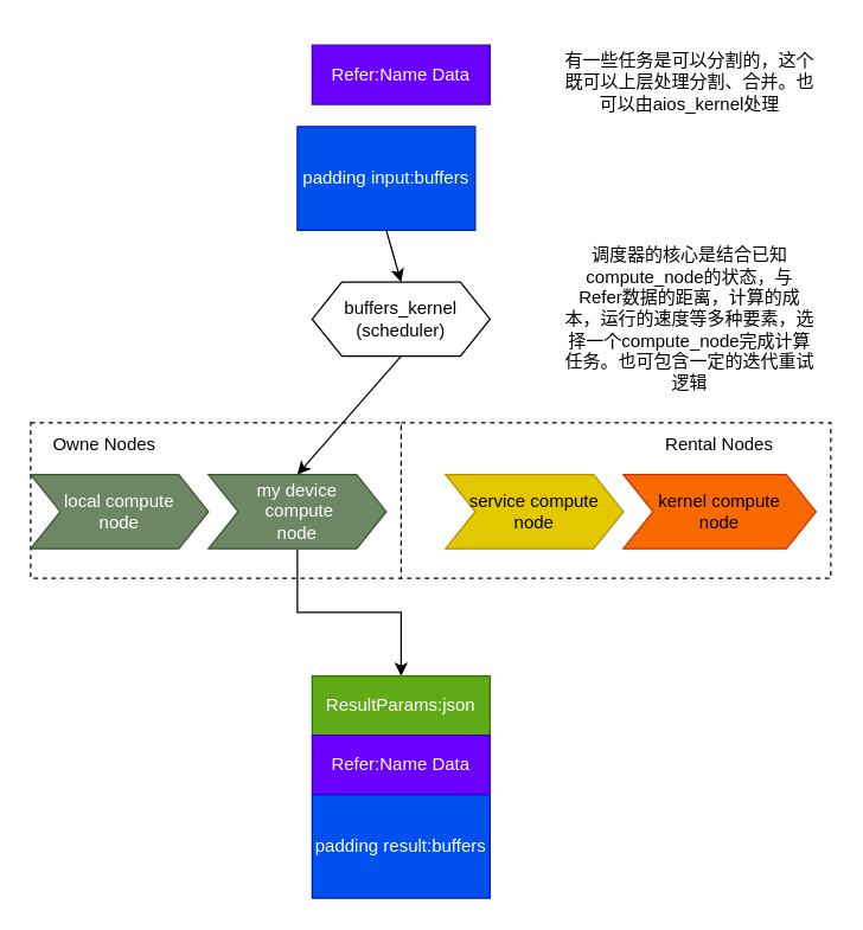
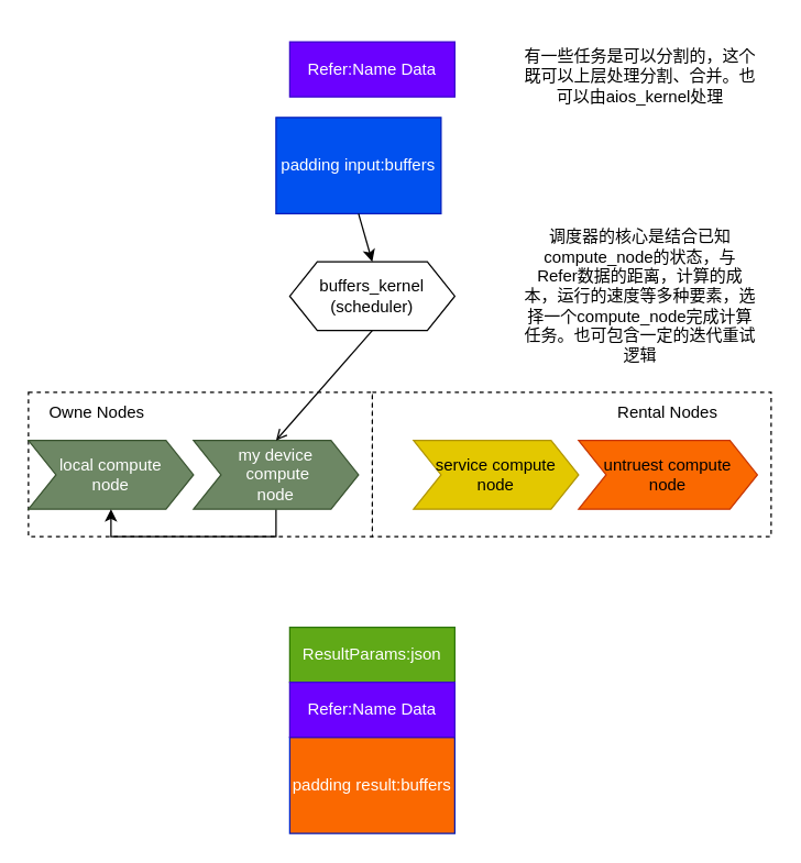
  <mxCell id="0" />
  <mxCell id="1" parent="0" />
  <mxCell id="2" value="" style="rounded=0;whiteSpace=wrap;html=1;dashed=1;" vertex="1" parent="1"><mxGeometry x="270" y="285" width="290" height="105" as="geometry" /></mxCell>
  <mxCell id="3" value="" style="rounded=0;whiteSpace=wrap;html=1;dashed=1;" vertex="1" parent="1"><mxGeometry x="20" y="285" width="250" height="105" as="geometry" /></mxCell>
  <mxCell id="4" value="local compute &lt;br&gt;node" style="shape=step;perimeter=stepPerimeter;whiteSpace=wrap;html=1;fixedSize=1;fillColor=#6d8764;fontColor=#ffffff;strokeColor=#3A5431;" vertex="1" parent="1"><mxGeometry x="20" y="320" width="120" height="50" as="geometry" /></mxCell>
- <mxCell id="5" style="edgeStyle=orthogonalEdgeStyle;rounded=0;orthogonalLoop=1;jettySize=auto;html=1;exitX=0.5;exitY=1;exitDx=0;exitDy=0;entryX=0.5;entryY=0;entryDx=0;entryDy=0;" edge="1" parent="1" source="6" target="16"><mxGeometry relative="1" as="geometry" /></mxCell>
+ <mxCell id="5" style="edgeStyle=orthogonalEdgeStyle;rounded=0;orthogonalLoop=1;jettySize=auto;html=1;exitX=0.5;exitY=1;exitDx=0;exitDy=0;" edge="1" parent="1" source="6" target="4"><mxGeometry relative="1" as="geometry" /></mxCell>
  <mxCell id="6" value="my device&lt;br&gt;&amp;nbsp;compute &lt;br&gt;node" style="shape=step;perimeter=stepPerimeter;whiteSpace=wrap;html=1;fixedSize=1;fillColor=#6d8764;fontColor=#ffffff;strokeColor=#3A5431;" vertex="1" parent="1"><mxGeometry x="140" y="320" width="120" height="50" as="geometry" /></mxCell>
  <mxCell id="7" value="service compute&lt;br&gt;node" style="shape=step;perimeter=stepPerimeter;whiteSpace=wrap;html=1;fixedSize=1;fillColor=#e3c800;fontColor=#000000;strokeColor=#B09500;" vertex="1" parent="1"><mxGeometry x="300" y="320" width="120" height="50" as="geometry" /></mxCell>
- <mxCell id="8" value="kernel compute&lt;br&gt;node" style="shape=step;perimeter=stepPerimeter;whiteSpace=wrap;html=1;fixedSize=1;fillColor=#fa6800;fontColor=#000000;strokeColor=#C73500;" vertex="1" parent="1"><mxGeometry x="420" y="320" width="130" height="50" as="geometry" /></mxCell>
+ <mxCell id="8" value="untruest compute&lt;br&gt;node" style="shape=step;perimeter=stepPerimeter;whiteSpace=wrap;html=1;fixedSize=1;fillColor=#fa6800;fontColor=#000000;strokeColor=#C73500;" vertex="1" parent="1"><mxGeometry x="420" y="320" width="130" height="50" as="geometry" /></mxCell>
  <mxCell id="9" value="padding input:buffers" style="rounded=0;whiteSpace=wrap;html=1;fillColor=#0050ef;fontColor=#ffffff;strokeColor=#001DBC;" vertex="1" parent="1"><mxGeometry x="200" y="85" width="120" height="70" as="geometry" /></mxCell>
  <mxCell id="10" value="Refer:Name Data" style="rounded=0;whiteSpace=wrap;html=1;fillColor=#6a00ff;fontColor=#ffffff;strokeColor=#3700CC;" vertex="1" parent="1"><mxGeometry x="210" y="30" width="120" height="40" as="geometry" /></mxCell>
  <mxCell id="11" value="buffers_kernel&lt;br&gt;(scheduler)" style="shape=hexagon;perimeter=hexagonPerimeter2;whiteSpace=wrap;html=1;fixedSize=1;" vertex="1" parent="1"><mxGeometry x="210" y="190" width="120" height="50" as="geometry" /></mxCell>
  <mxCell id="12" value="" style="endArrow=classic;html=1;rounded=0;exitX=0.5;exitY=1;exitDx=0;exitDy=0;entryX=0.5;entryY=0;entryDx=0;entryDy=0;" edge="1" parent="1" source="9" target="11"><mxGeometry width="50" height="50" relative="1" as="geometry"><mxPoint x="360" y="180" as="sourcePoint" /><mxPoint x="410" y="130" as="targetPoint" /></mxGeometry></mxCell>
- <mxCell id="13" value="" style="endArrow=classic;html=1;rounded=0;exitX=0.5;exitY=1;exitDx=0;exitDy=0;entryX=0.5;entryY=0;entryDx=0;entryDy=0;" edge="1" parent="1" source="11" target="6"><mxGeometry width="50" height="50" relative="1" as="geometry"><mxPoint x="350" y="290" as="sourcePoint" /><mxPoint x="400" y="240" as="targetPoint" /></mxGeometry></mxCell>
+ <mxCell id="13" value="" style="endArrow=open;html=1;rounded=0;exitX=0.5;exitY=1;exitDx=0;exitDy=0;entryX=0.5;entryY=0;entryDx=0;entryDy=0;" edge="1" parent="1" source="11" target="6"><mxGeometry width="50" height="50" relative="1" as="geometry"><mxPoint x="350" y="290" as="sourcePoint" /><mxPoint x="400" y="240" as="targetPoint" /></mxGeometry></mxCell>
  <mxCell id="14" value="Owne Nodes" style="text;html=1;strokeColor=none;fillColor=none;align=center;verticalAlign=middle;whiteSpace=wrap;rounded=0;" vertex="1" parent="1"><mxGeometry x="20" y="285" width="100" height="30" as="geometry" /></mxCell>
  <mxCell id="15" value="Rental Nodes" style="text;html=1;strokeColor=none;fillColor=none;align=center;verticalAlign=middle;whiteSpace=wrap;rounded=0;" vertex="1" parent="1"><mxGeometry x="435" y="285" width="100" height="30" as="geometry" /></mxCell>
  <mxCell id="16" value="ResultParams:json" style="rounded=0;whiteSpace=wrap;html=1;fillColor=#60a917;fontColor=#ffffff;strokeColor=#2D7600;" vertex="1" parent="1"><mxGeometry x="210" y="456" width="120" height="40" as="geometry" /></mxCell>
- <mxCell id="17" value="padding result:buffers" style="rounded=0;whiteSpace=wrap;html=1;fillColor=#0050ef;fontColor=#ffffff;strokeColor=#001DBC;" vertex="1" parent="1"><mxGeometry x="210" y="536" width="120" height="70" as="geometry" /></mxCell>
+ <mxCell id="17" value="padding result:buffers" style="rounded=0;whiteSpace=wrap;html=1;fillColor=#fa6800;fontColor=#ffffff;strokeColor=#001DBC;" vertex="1" parent="1"><mxGeometry x="210" y="536" width="120" height="70" as="geometry" /></mxCell>
  <mxCell id="18" value="Refer:Name Data" style="rounded=0;whiteSpace=wrap;html=1;fillColor=#6a00ff;fontColor=#ffffff;strokeColor=#3700CC;" vertex="1" parent="1"><mxGeometry x="210" y="496" width="120" height="40" as="geometry" /></mxCell>
  <mxCell id="19" value="有一些任务是可以分割的，这个既可以上层处理分割、合并。也可以由aios_kernel处理" style="text;html=1;strokeColor=none;fillColor=none;align=center;verticalAlign=middle;whiteSpace=wrap;rounded=0;" vertex="1" parent="1"><mxGeometry x="380" y="20" width="170" height="70" as="geometry" /></mxCell>
  <mxCell id="20" value="调度器的核心是结合已知compute_node的状态，与Refer数据的距离，计算的成本，运行的速度等多种要素，选择一个compute_node完成计算任务。也可包含一定的迭代重试逻辑" style="text;html=1;strokeColor=none;fillColor=none;align=center;verticalAlign=middle;whiteSpace=wrap;rounded=0;" vertex="1" parent="1"><mxGeometry x="380" y="180" width="170" height="70" as="geometry" /></mxCell>
